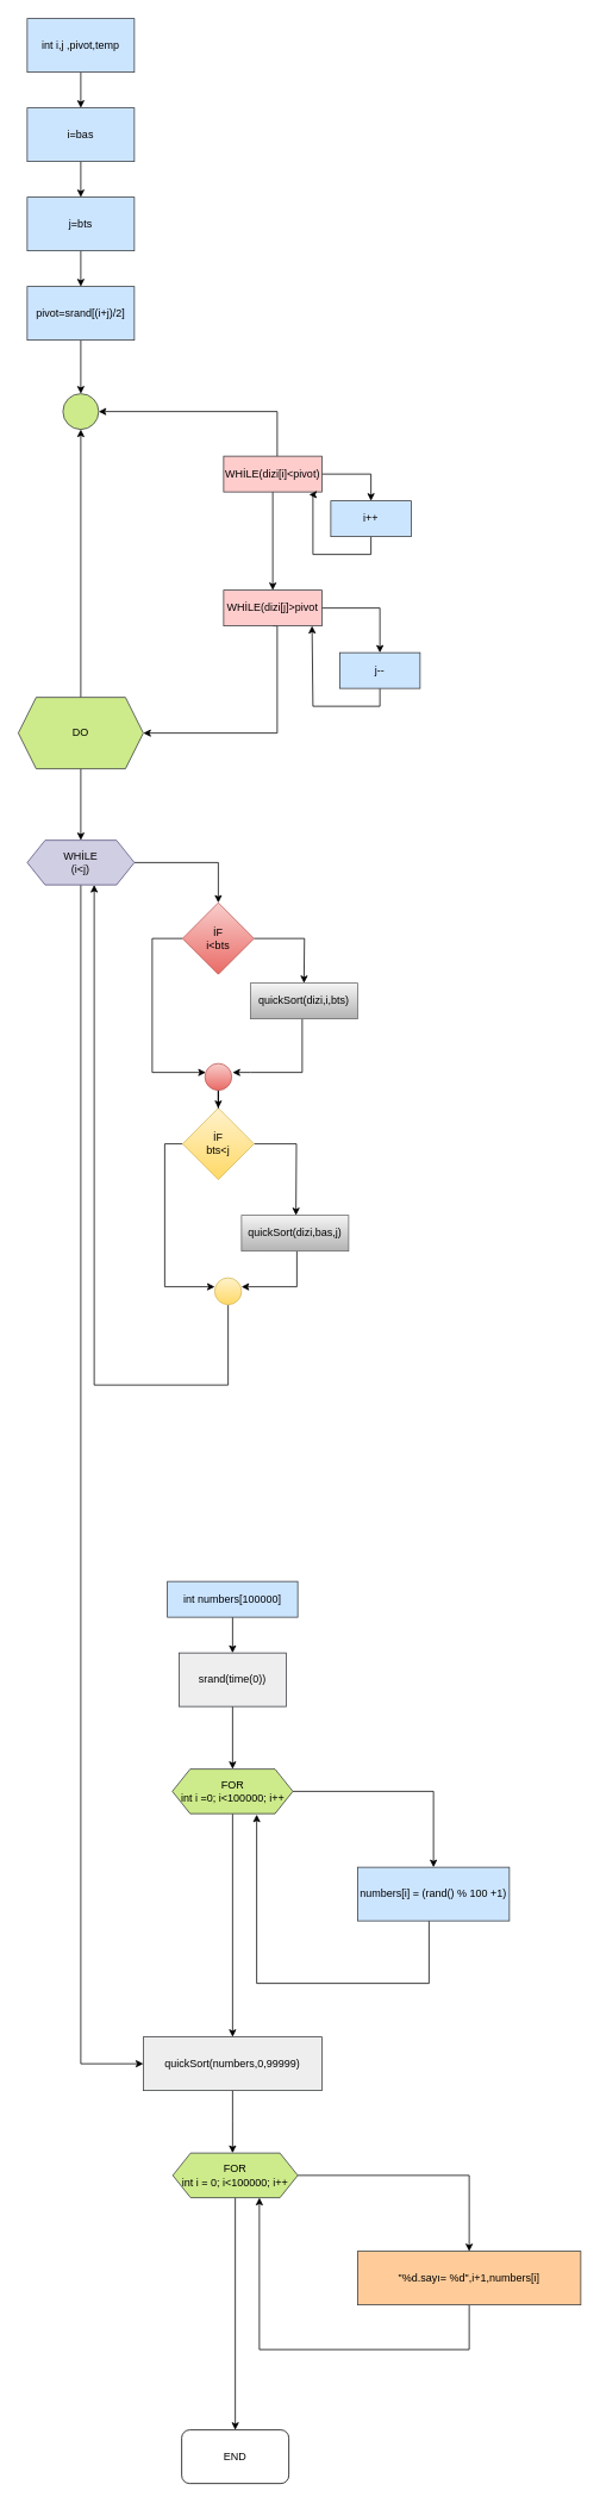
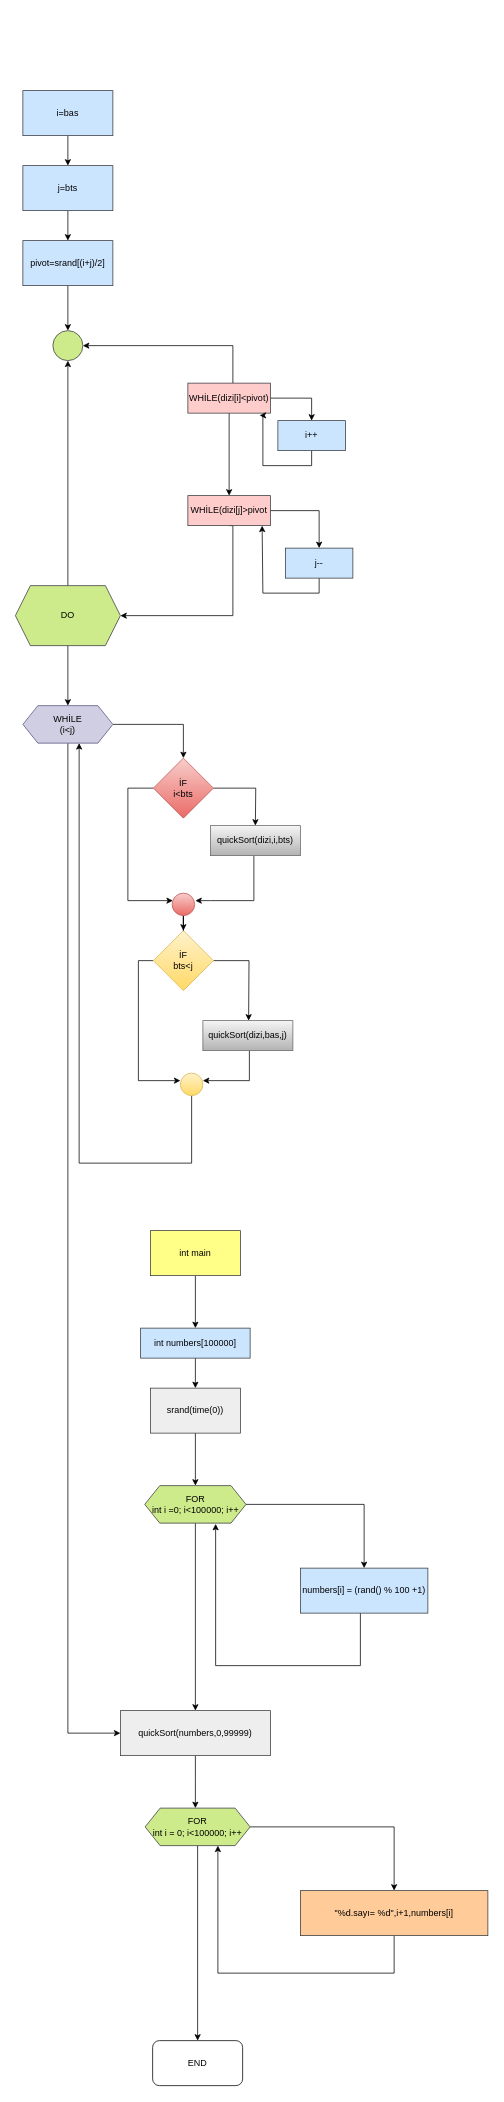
  <mxCell id="0" />
  <mxCell id="1" parent="0" />
- <mxCell id="2" style="edgeStyle=orthogonalEdgeStyle;rounded=0;orthogonalLoop=1;jettySize=auto;html=1;entryX=0.5;entryY=0;entryDx=0;entryDy=0;" edge="1" parent="1" source="3" target="5"><mxGeometry relative="1" as="geometry" /></mxCell>
- <mxCell id="3" value="int i,j ,pivot,temp" style="rounded=0;whiteSpace=wrap;html=1;fillColor=#cce5ff;strokeColor=#36393d;" vertex="1" parent="1"><mxGeometry x="30" y="20" width="120" height="60" as="geometry" /></mxCell>
  <mxCell id="4" style="edgeStyle=orthogonalEdgeStyle;rounded=0;orthogonalLoop=1;jettySize=auto;html=1;entryX=0.5;entryY=0;entryDx=0;entryDy=0;" edge="1" parent="1" source="5" target="7"><mxGeometry relative="1" as="geometry" /></mxCell>
  <mxCell id="5" value="i=bas" style="rounded=0;whiteSpace=wrap;html=1;fillColor=#cce5ff;strokeColor=#36393d;" vertex="1" parent="1"><mxGeometry x="30" y="120" width="120" height="60" as="geometry" /></mxCell>
  <mxCell id="6" style="edgeStyle=orthogonalEdgeStyle;rounded=0;orthogonalLoop=1;jettySize=auto;html=1;entryX=0.5;entryY=0;entryDx=0;entryDy=0;" edge="1" parent="1" source="7" target="9"><mxGeometry relative="1" as="geometry" /></mxCell>
  <mxCell id="7" value="j=bts" style="rounded=0;whiteSpace=wrap;html=1;fillColor=#cce5ff;strokeColor=#36393d;" vertex="1" parent="1"><mxGeometry x="30" y="220" width="120" height="60" as="geometry" /></mxCell>
  <mxCell id="8" style="edgeStyle=orthogonalEdgeStyle;rounded=0;orthogonalLoop=1;jettySize=auto;html=1;entryX=0.5;entryY=0;entryDx=0;entryDy=0;" edge="1" parent="1" source="9" target="10"><mxGeometry relative="1" as="geometry" /></mxCell>
  <mxCell id="9" value="pivot=srand[(i+j)/2]" style="rounded=0;whiteSpace=wrap;html=1;fillColor=#cce5ff;strokeColor=#36393d;" vertex="1" parent="1"><mxGeometry x="30" y="320" width="120" height="60" as="geometry" /></mxCell>
  <mxCell id="10" value="" style="ellipse;whiteSpace=wrap;html=1;aspect=fixed;fillColor=#cdeb8b;strokeColor=#36393d;" vertex="1" parent="1"><mxGeometry x="70" y="440" width="40" height="40" as="geometry" /></mxCell>
  <mxCell id="11" style="edgeStyle=orthogonalEdgeStyle;rounded=0;orthogonalLoop=1;jettySize=auto;html=1;entryX=0.5;entryY=1;entryDx=0;entryDy=0;" edge="1" parent="1" source="14" target="10"><mxGeometry relative="1" as="geometry" /></mxCell>
  <mxCell id="12" style="edgeStyle=orthogonalEdgeStyle;rounded=0;orthogonalLoop=1;jettySize=auto;html=1;entryX=1;entryY=0.5;entryDx=0;entryDy=0;startArrow=none;" edge="1" parent="1" target="10"><mxGeometry relative="1" as="geometry"><mxPoint x="170" y="440" as="targetPoint" /><mxPoint x="310" y="510" as="sourcePoint" /><Array as="points"><mxPoint x="310" y="460" /></Array></mxGeometry></mxCell>
  <mxCell id="13" style="edgeStyle=orthogonalEdgeStyle;rounded=0;orthogonalLoop=1;jettySize=auto;html=1;" edge="1" parent="1" source="14" target="18"><mxGeometry relative="1" as="geometry" /></mxCell>
  <mxCell id="14" value="DO" style="shape=hexagon;perimeter=hexagonPerimeter2;whiteSpace=wrap;html=1;fixedSize=1;fillColor=#cdeb8b;strokeColor=#36393d;" vertex="1" parent="1"><mxGeometry x="20" y="780" width="140" height="80" as="geometry" /></mxCell>
  <mxCell id="15" style="edgeStyle=orthogonalEdgeStyle;rounded=0;orthogonalLoop=1;jettySize=auto;html=1;entryX=1;entryY=0.5;entryDx=0;entryDy=0;exitX=0.5;exitY=1;exitDx=0;exitDy=0;" edge="1" parent="1" source="56" target="14"><mxGeometry relative="1" as="geometry"><mxPoint x="230" y="820" as="targetPoint" /><mxPoint x="310" y="750" as="sourcePoint" /><Array as="points"><mxPoint x="310" y="820" /></Array></mxGeometry></mxCell>
  <mxCell id="16" style="edgeStyle=orthogonalEdgeStyle;rounded=0;orthogonalLoop=1;jettySize=auto;html=1;entryX=0;entryY=0.5;entryDx=0;entryDy=0;" edge="1" parent="1" source="18" target="45"><mxGeometry relative="1" as="geometry"><mxPoint x="90" y="2310" as="targetPoint" /><Array as="points"><mxPoint x="90" y="2310" /></Array></mxGeometry></mxCell>
  <mxCell id="17" style="edgeStyle=orthogonalEdgeStyle;rounded=0;orthogonalLoop=1;jettySize=auto;html=1;" edge="1" parent="1" source="18" target="21"><mxGeometry relative="1" as="geometry" /></mxCell>
  <mxCell id="18" value="WHİLE&lt;br&gt;(i&amp;lt;j)" style="shape=hexagon;perimeter=hexagonPerimeter2;whiteSpace=wrap;html=1;fixedSize=1;fillColor=#d0cee2;strokeColor=#56517e;" vertex="1" parent="1"><mxGeometry x="30" y="940" width="120" height="50" as="geometry" /></mxCell>
  <mxCell id="19" style="edgeStyle=orthogonalEdgeStyle;rounded=0;orthogonalLoop=1;jettySize=auto;html=1;" edge="1" parent="1" source="21"><mxGeometry relative="1" as="geometry"><mxPoint x="340" y="1100" as="targetPoint" /></mxGeometry></mxCell>
  <mxCell id="20" style="edgeStyle=orthogonalEdgeStyle;rounded=0;orthogonalLoop=1;jettySize=auto;html=1;" edge="1" parent="1" source="21"><mxGeometry relative="1" as="geometry"><mxPoint x="230" y="1200" as="targetPoint" /><Array as="points"><mxPoint x="170" y="1050" /><mxPoint x="170" y="1200" /></Array></mxGeometry></mxCell>
  <mxCell id="21" value="İF&lt;br&gt;i&amp;lt;bts" style="rhombus;whiteSpace=wrap;html=1;fillColor=#f8cecc;gradientColor=#ea6b66;strokeColor=#b85450;" vertex="1" parent="1"><mxGeometry x="204" y="1010" width="80" height="80" as="geometry" /></mxCell>
  <mxCell id="22" style="edgeStyle=orthogonalEdgeStyle;rounded=0;orthogonalLoop=1;jettySize=auto;html=1;" edge="1" parent="1" source="24"><mxGeometry relative="1" as="geometry"><mxPoint x="331" y="1360" as="targetPoint" /></mxGeometry></mxCell>
  <mxCell id="23" style="edgeStyle=orthogonalEdgeStyle;rounded=0;orthogonalLoop=1;jettySize=auto;html=1;" edge="1" parent="1" source="24"><mxGeometry relative="1" as="geometry"><mxPoint x="240" y="1440" as="targetPoint" /><Array as="points"><mxPoint x="184" y="1280" /><mxPoint x="184" y="1440" /></Array></mxGeometry></mxCell>
  <mxCell id="24" value="İF&lt;br&gt;bts&amp;lt;j" style="rhombus;whiteSpace=wrap;html=1;fillColor=#fff2cc;gradientColor=#ffd966;strokeColor=#d6b656;" vertex="1" parent="1"><mxGeometry x="204" y="1240" width="80" height="80" as="geometry" /></mxCell>
  <mxCell id="25" style="edgeStyle=orthogonalEdgeStyle;rounded=0;orthogonalLoop=1;jettySize=auto;html=1;" edge="1" parent="1" source="26"><mxGeometry relative="1" as="geometry"><mxPoint x="260" y="1200" as="targetPoint" /><Array as="points"><mxPoint x="338" y="1200" /><mxPoint x="280" y="1200" /></Array></mxGeometry></mxCell>
  <mxCell id="26" value="quickSort(dizi,i,bts)" style="rounded=0;whiteSpace=wrap;html=1;fillColor=#f5f5f5;gradientColor=#b3b3b3;strokeColor=#666666;" vertex="1" parent="1"><mxGeometry x="280" y="1100" width="120" height="40" as="geometry" /></mxCell>
  <mxCell id="27" style="edgeStyle=orthogonalEdgeStyle;rounded=0;orthogonalLoop=1;jettySize=auto;html=1;" edge="1" parent="1" source="28"><mxGeometry relative="1" as="geometry"><mxPoint x="270" y="1440" as="targetPoint" /><Array as="points"><mxPoint x="332" y="1440" /><mxPoint x="270" y="1440" /></Array></mxGeometry></mxCell>
  <mxCell id="28" value="quickSort(dizi,bas,j)" style="rounded=0;whiteSpace=wrap;html=1;fillColor=#f5f5f5;gradientColor=#b3b3b3;strokeColor=#666666;" vertex="1" parent="1"><mxGeometry x="270" y="1360" width="120" height="40" as="geometry" /></mxCell>
  <mxCell id="29" style="edgeStyle=orthogonalEdgeStyle;rounded=0;orthogonalLoop=1;jettySize=auto;html=1;entryX=0.5;entryY=0;entryDx=0;entryDy=0;" edge="1" parent="1" source="30" target="24"><mxGeometry relative="1" as="geometry" /></mxCell>
  <mxCell id="30" value="" style="ellipse;whiteSpace=wrap;html=1;aspect=fixed;fillColor=#f8cecc;gradientColor=#ea6b66;strokeColor=#b85450;" vertex="1" parent="1"><mxGeometry x="229" y="1190" width="30" height="30" as="geometry" /></mxCell>
  <mxCell id="31" style="edgeStyle=orthogonalEdgeStyle;rounded=0;orthogonalLoop=1;jettySize=auto;html=1;entryX=0.625;entryY=1;entryDx=0;entryDy=0;" edge="1" parent="1" source="32" target="18"><mxGeometry relative="1" as="geometry"><mxPoint x="100" y="1550" as="targetPoint" /><Array as="points"><mxPoint x="255" y="1550" /><mxPoint x="105" y="1550" /></Array></mxGeometry></mxCell>
  <mxCell id="32" value="" style="ellipse;whiteSpace=wrap;html=1;aspect=fixed;fillColor=#fff2cc;gradientColor=#ffd966;strokeColor=#d6b656;" vertex="1" parent="1"><mxGeometry x="240" y="1430" width="30" height="30" as="geometry" /></mxCell>
+ <mxCell id="33" style="edgeStyle=orthogonalEdgeStyle;rounded=0;orthogonalLoop=1;jettySize=auto;html=1;entryX=0.5;entryY=0;entryDx=0;entryDy=0;" edge="1" parent="1" source="34" target="36"><mxGeometry relative="1" as="geometry" /></mxCell>
+ <mxCell id="34" value="int main" style="rounded=0;whiteSpace=wrap;html=1;fillColor=#ffff88;strokeColor=#36393d;" vertex="1" parent="1"><mxGeometry x="200" y="1640" width="120" height="60" as="geometry" /></mxCell>
  <mxCell id="35" style="edgeStyle=orthogonalEdgeStyle;rounded=0;orthogonalLoop=1;jettySize=auto;html=1;entryX=0.5;entryY=0;entryDx=0;entryDy=0;" edge="1" parent="1" source="36" target="38"><mxGeometry relative="1" as="geometry" /></mxCell>
  <mxCell id="36" value="int numbers[100000]" style="rounded=0;whiteSpace=wrap;html=1;fillColor=#cce5ff;strokeColor=#36393d;" vertex="1" parent="1"><mxGeometry x="187" y="1770" width="146" height="40" as="geometry" /></mxCell>
  <mxCell id="37" style="edgeStyle=orthogonalEdgeStyle;rounded=0;orthogonalLoop=1;jettySize=auto;html=1;entryX=0.5;entryY=0;entryDx=0;entryDy=0;" edge="1" parent="1" source="38" target="41"><mxGeometry relative="1" as="geometry" /></mxCell>
  <mxCell id="38" value="srand(time(0))" style="rounded=0;whiteSpace=wrap;html=1;fillColor=#eeeeee;strokeColor=#36393d;" vertex="1" parent="1"><mxGeometry x="200" y="1850" width="120" height="60" as="geometry" /></mxCell>
  <mxCell id="39" style="edgeStyle=orthogonalEdgeStyle;rounded=0;orthogonalLoop=1;jettySize=auto;html=1;entryX=0.5;entryY=0;entryDx=0;entryDy=0;" edge="1" parent="1" source="41" target="43"><mxGeometry relative="1" as="geometry" /></mxCell>
  <mxCell id="40" style="edgeStyle=orthogonalEdgeStyle;rounded=0;orthogonalLoop=1;jettySize=auto;html=1;" edge="1" parent="1" source="41" target="45"><mxGeometry relative="1" as="geometry"><mxPoint x="260" y="2290" as="targetPoint" /></mxGeometry></mxCell>
  <mxCell id="41" value="FOR&lt;br&gt;int i =0; i&amp;lt;100000; i++" style="shape=hexagon;perimeter=hexagonPerimeter2;whiteSpace=wrap;html=1;fixedSize=1;fillColor=#cdeb8b;strokeColor=#36393d;" vertex="1" parent="1"><mxGeometry x="192.5" y="1980" width="135" height="50" as="geometry" /></mxCell>
  <mxCell id="42" style="edgeStyle=orthogonalEdgeStyle;rounded=0;orthogonalLoop=1;jettySize=auto;html=1;entryX=0.7;entryY=1.02;entryDx=0;entryDy=0;entryPerimeter=0;" edge="1" parent="1" source="43" target="41"><mxGeometry relative="1" as="geometry"><mxPoint x="290" y="2220" as="targetPoint" /><Array as="points"><mxPoint x="480" y="2220" /><mxPoint x="287" y="2220" /></Array></mxGeometry></mxCell>
  <mxCell id="43" value="numbers[i] = (rand() % 100 +1)" style="rounded=0;whiteSpace=wrap;html=1;fillColor=#cce5ff;strokeColor=#36393d;" vertex="1" parent="1"><mxGeometry x="400" y="2090" width="170" height="60" as="geometry" /></mxCell>
  <mxCell id="44" style="edgeStyle=orthogonalEdgeStyle;rounded=0;orthogonalLoop=1;jettySize=auto;html=1;" edge="1" parent="1" source="45"><mxGeometry relative="1" as="geometry"><mxPoint x="260" y="2410" as="targetPoint" /></mxGeometry></mxCell>
  <mxCell id="45" value="quickSort(numbers,0,99999)" style="rounded=0;whiteSpace=wrap;html=1;fillColor=#eeeeee;strokeColor=#36393d;" vertex="1" parent="1"><mxGeometry x="160" y="2280" width="200" height="60" as="geometry" /></mxCell>
  <mxCell id="46" style="edgeStyle=orthogonalEdgeStyle;rounded=0;orthogonalLoop=1;jettySize=auto;html=1;" edge="1" parent="1" source="48" target="50"><mxGeometry relative="1" as="geometry"><mxPoint x="470" y="2530" as="targetPoint" /></mxGeometry></mxCell>
  <mxCell id="47" style="edgeStyle=orthogonalEdgeStyle;rounded=0;orthogonalLoop=1;jettySize=auto;html=1;" edge="1" parent="1" source="48" target="51"><mxGeometry relative="1" as="geometry"><mxPoint x="263" y="2750" as="targetPoint" /></mxGeometry></mxCell>
  <mxCell id="48" value="FOR&lt;br&gt;int i = 0; i&amp;lt;100000; i++" style="shape=hexagon;perimeter=hexagonPerimeter2;whiteSpace=wrap;html=1;fixedSize=1;fillColor=#cdeb8b;strokeColor=#36393d;" vertex="1" parent="1"><mxGeometry x="193" y="2410" width="140" height="50" as="geometry" /></mxCell>
  <mxCell id="49" style="edgeStyle=orthogonalEdgeStyle;rounded=0;orthogonalLoop=1;jettySize=auto;html=1;entryX=0.693;entryY=1;entryDx=0;entryDy=0;entryPerimeter=0;" edge="1" parent="1" source="50" target="48"><mxGeometry relative="1" as="geometry"><mxPoint x="290" y="2630" as="targetPoint" /><Array as="points"><mxPoint x="525" y="2630" /><mxPoint x="290" y="2630" /></Array></mxGeometry></mxCell>
  <mxCell id="50" value="&quot;%d.sayı= %d&quot;,i+1,numbers[i]" style="rounded=0;whiteSpace=wrap;html=1;fillColor=#ffcc99;strokeColor=#36393d;" vertex="1" parent="1"><mxGeometry x="400" y="2520" width="250" height="60" as="geometry" /></mxCell>
  <mxCell id="51" value="END" style="rounded=1;whiteSpace=wrap;html=1;" vertex="1" parent="1"><mxGeometry x="203" y="2720" width="120" height="60" as="geometry" /></mxCell>
  <mxCell id="52" style="edgeStyle=orthogonalEdgeStyle;rounded=0;orthogonalLoop=1;jettySize=auto;html=1;" edge="1" parent="1" source="54" target="58"><mxGeometry relative="1" as="geometry"><mxPoint x="430" y="580" as="targetPoint" /></mxGeometry></mxCell>
  <mxCell id="53" style="edgeStyle=orthogonalEdgeStyle;rounded=0;orthogonalLoop=1;jettySize=auto;html=1;entryX=0.5;entryY=0;entryDx=0;entryDy=0;" edge="1" parent="1" source="54" target="56"><mxGeometry relative="1" as="geometry" /></mxCell>
  <mxCell id="54" value="WHİLE(dizi[i]&amp;lt;pivot)" style="rounded=0;whiteSpace=wrap;html=1;fillColor=#ffcccc;strokeColor=#36393d;" vertex="1" parent="1"><mxGeometry x="250" y="510" width="110" height="40" as="geometry" /></mxCell>
  <mxCell id="55" style="edgeStyle=orthogonalEdgeStyle;rounded=0;orthogonalLoop=1;jettySize=auto;html=1;entryX=0.5;entryY=0;entryDx=0;entryDy=0;" edge="1" parent="1" source="56" target="60"><mxGeometry relative="1" as="geometry" /></mxCell>
  <mxCell id="56" value="WHİLE(dizi[j]&amp;gt;pivot" style="rounded=0;whiteSpace=wrap;html=1;fillColor=#ffcccc;strokeColor=#36393d;" vertex="1" parent="1"><mxGeometry x="250" y="660" width="110" height="40" as="geometry" /></mxCell>
  <mxCell id="57" style="edgeStyle=orthogonalEdgeStyle;rounded=0;orthogonalLoop=1;jettySize=auto;html=1;entryX=0.87;entryY=1.075;entryDx=0;entryDy=0;entryPerimeter=0;" edge="1" parent="1" source="58" target="54"><mxGeometry relative="1" as="geometry"><mxPoint x="350" y="600" as="targetPoint" /><Array as="points"><mxPoint x="415" y="620" /><mxPoint x="350" y="620" /><mxPoint x="350" y="553" /></Array></mxGeometry></mxCell>
  <mxCell id="58" value="i++" style="rounded=0;whiteSpace=wrap;html=1;fillColor=#cce5ff;strokeColor=#36393d;" vertex="1" parent="1"><mxGeometry x="370" y="560" width="90" height="40" as="geometry" /></mxCell>
  <mxCell id="59" style="edgeStyle=orthogonalEdgeStyle;rounded=0;orthogonalLoop=1;jettySize=auto;html=1;entryX=0.9;entryY=1;entryDx=0;entryDy=0;entryPerimeter=0;" edge="1" parent="1" source="60" target="56"><mxGeometry relative="1" as="geometry"><mxPoint x="380" y="790" as="targetPoint" /><Array as="points"><mxPoint x="425" y="790" /><mxPoint x="350" y="790" /></Array></mxGeometry></mxCell>
  <mxCell id="60" value="j--" style="rounded=0;whiteSpace=wrap;html=1;fillColor=#cce5ff;strokeColor=#36393d;" vertex="1" parent="1"><mxGeometry x="380" y="730" width="90" height="40" as="geometry" /></mxCell>
